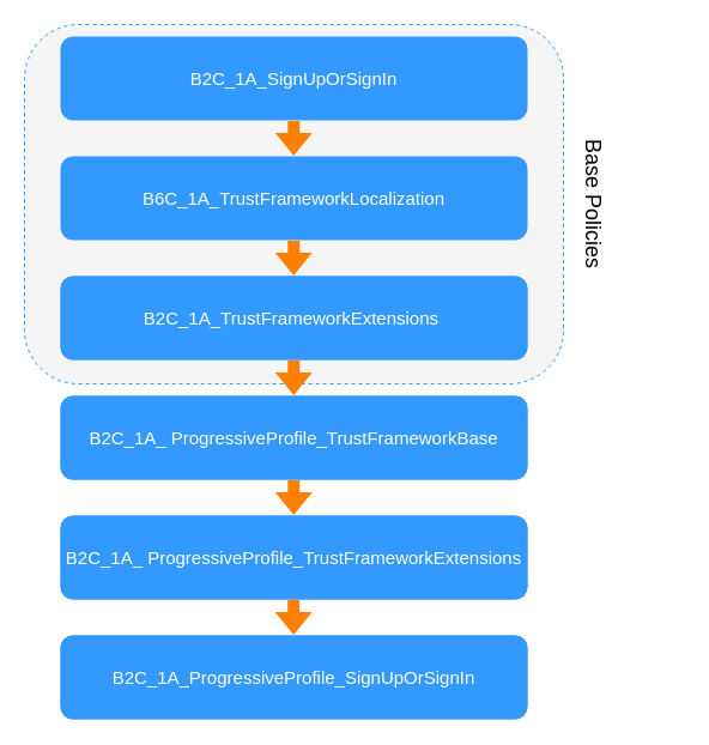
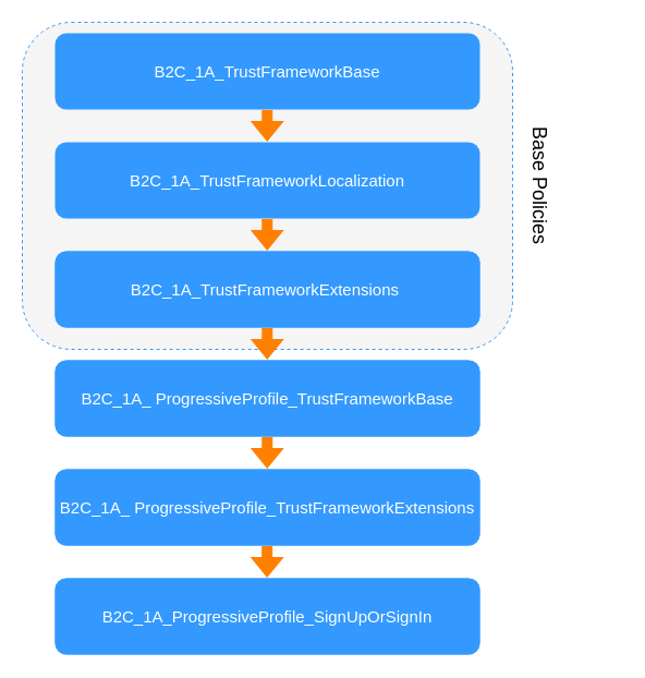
  <mxCell id="0" />
  <mxCell id="1" parent="0" />
  <mxCell id="2" value="" style="rounded=1;whiteSpace=wrap;html=1;fontSize=17;dashed=1;fillColor=#f5f5f5;fontColor=#333333;strokeColor=#3399FF;" vertex="1" parent="1"><mxGeometry x="20" y="20" width="450" height="300" as="geometry" /></mxCell>
  <mxCell id="3" value="" style="shape=flexArrow;endArrow=classic;html=1;rounded=0;fontColor=none;noLabel=1;labelBackgroundColor=default;labelBorderColor=none;strokeColor=none;fillColor=#FF8000;" edge="1" parent="1"><mxGeometry width="50" height="50" relative="1" as="geometry"><mxPoint x="244.76" y="100" as="sourcePoint" /><mxPoint x="244.76" y="130" as="targetPoint" /></mxGeometry></mxCell>
  <mxCell id="4" value="Base Policies&lt;br style=&quot;font-size: 18px;&quot;&gt;" style="text;html=1;strokeColor=none;fillColor=none;align=center;verticalAlign=middle;whiteSpace=wrap;rounded=0;rotation=90;fontSize=18;" vertex="1" parent="1"><mxGeometry x="420" y="155" width="150" height="30" as="geometry" /></mxCell>
  <mxCell id="5" value="" style="shape=flexArrow;endArrow=classic;html=1;rounded=0;fontColor=none;noLabel=1;labelBackgroundColor=default;labelBorderColor=none;strokeColor=none;fillColor=#FF8000;" edge="1" parent="1"><mxGeometry width="50" height="50" relative="1" as="geometry"><mxPoint x="244.76" y="200" as="sourcePoint" /><mxPoint x="244.76" y="230" as="targetPoint" /></mxGeometry></mxCell>
  <mxCell id="6" value="" style="shape=flexArrow;endArrow=classic;html=1;rounded=0;fontColor=none;noLabel=1;labelBackgroundColor=default;labelBorderColor=none;strokeColor=none;fillColor=#FF8000;" edge="1" parent="1"><mxGeometry width="50" height="50" relative="1" as="geometry"><mxPoint x="244.76" y="300" as="sourcePoint" /><mxPoint x="244.76" y="330" as="targetPoint" /></mxGeometry></mxCell>
  <mxCell id="7" value="" style="shape=flexArrow;endArrow=classic;html=1;rounded=0;fontColor=none;noLabel=1;labelBackgroundColor=default;labelBorderColor=none;strokeColor=none;fillColor=#FF8000;" edge="1" parent="1"><mxGeometry width="50" height="50" relative="1" as="geometry"><mxPoint x="244.76" y="400" as="sourcePoint" /><mxPoint x="244.76" y="430" as="targetPoint" /></mxGeometry></mxCell>
- <mxCell id="8" value="&lt;span style=&quot;font-style: normal; font-size: 15px;&quot;&gt;B2C_1A_SignUpOrSignIn&lt;/span&gt;" style="rounded=1;whiteSpace=wrap;html=1;fontSize=15;fillColor=#3399FF;strokeColor=none;fontStyle=2;fontColor=#FFFFFF;" vertex="1" parent="1"><mxGeometry x="50" y="30" width="390" height="70" as="geometry" /></mxCell>
- <mxCell id="9" value="&lt;span style=&quot;font-style: normal; font-size: 15px;&quot;&gt;B6C_1A_TrustFrameworkLocalization&lt;/span&gt;" style="rounded=1;whiteSpace=wrap;html=1;fontSize=15;fillColor=#3399FF;strokeColor=none;fontStyle=2;fontColor=#FFFFFF;" vertex="1" parent="1"><mxGeometry x="50" y="130" width="390" height="70" as="geometry" /></mxCell>
+ <mxCell id="8" value="&lt;span style=&quot;font-style: normal; font-size: 15px;&quot;&gt;B2C_1A_TrustFrameworkBase&lt;/span&gt;" style="rounded=1;whiteSpace=wrap;html=1;fontSize=15;fillColor=#3399FF;strokeColor=none;fontStyle=2;fontColor=#FFFFFF;" vertex="1" parent="1"><mxGeometry x="50" y="30" width="390" height="70" as="geometry" /></mxCell>
+ <mxCell id="9" value="&lt;span style=&quot;font-style: normal; font-size: 15px;&quot;&gt;B2C_1A_TrustFrameworkLocalization&lt;/span&gt;" style="rounded=1;whiteSpace=wrap;html=1;fontSize=15;fillColor=#3399FF;strokeColor=none;fontStyle=2;fontColor=#FFFFFF;" vertex="1" parent="1"><mxGeometry x="50" y="130" width="390" height="70" as="geometry" /></mxCell>
  <mxCell id="10" value="&lt;span style=&quot;font-style: normal; font-size: 16px;&quot;&gt;B2C_1A_TrustFrameworkExtensions&amp;nbsp;&lt;/span&gt;" style="rounded=1;whiteSpace=wrap;html=1;fontSize=16;fillColor=#3399FF;strokeColor=none;fontStyle=2;fontColor=#FFFFFF;" vertex="1" parent="1"><mxGeometry x="50" y="230" width="390" height="70" as="geometry" /></mxCell>
  <mxCell id="11" value="&lt;span style=&quot;font-style: normal; font-size: 16px;&quot;&gt;B2C_1A_ProgressiveProfile_SignUpOrSignIn&lt;/span&gt;" style="rounded=1;whiteSpace=wrap;html=1;fontSize=16;fillColor=#3399FF;strokeColor=none;fontStyle=2;fontColor=#FFFFFF;" vertex="1" parent="1"><mxGeometry x="50" y="530" width="390" height="70" as="geometry" /></mxCell>
  <mxCell id="12" value="&lt;span style=&quot;font-style: normal; font-size: 16px;&quot;&gt;B2C_1A_ ProgressiveProfile_TrustFrameworkExtensions&lt;/span&gt;" style="rounded=1;whiteSpace=wrap;html=1;fontSize=16;fillColor=#3399FF;strokeColor=none;fontStyle=2;fontColor=#FFFFFF;" vertex="1" parent="1"><mxGeometry x="50" y="430" width="390" height="70" as="geometry" /></mxCell>
  <mxCell id="13" value="&lt;span style=&quot;font-style: normal; font-size: 16px;&quot;&gt;B2C_1A_ ProgressiveProfile_TrustFrameworkBase&lt;/span&gt;" style="rounded=1;whiteSpace=wrap;html=1;fontSize=16;fillColor=#3399FF;strokeColor=none;fontStyle=2;fontColor=#FFFFFF;" vertex="1" parent="1"><mxGeometry x="50" y="330" width="390" height="70" as="geometry" /></mxCell>
  <mxCell id="14" value="" style="shape=flexArrow;endArrow=classic;html=1;rounded=0;fontColor=none;noLabel=1;labelBackgroundColor=default;labelBorderColor=none;strokeColor=none;fillColor=#FF8000;" edge="1" parent="1"><mxGeometry width="50" height="50" relative="1" as="geometry"><mxPoint x="244.66" y="500" as="sourcePoint" /><mxPoint x="244.66" y="530" as="targetPoint" /></mxGeometry></mxCell>
  <mxCell id="15" value="&lt;span style=&quot;font-style: normal; font-size: 15px;&quot;&gt;B2C_1A_ ProgressiveProfile_TrustFrameworkExtensions&lt;/span&gt;" style="rounded=1;whiteSpace=wrap;html=1;fontSize=15;fillColor=#3399FF;strokeColor=none;fontStyle=2;fontColor=#FFFFFF;" vertex="1" parent="1"><mxGeometry x="50" y="430" width="390" height="70" as="geometry" /></mxCell>
  <mxCell id="16" value="&lt;span style=&quot;font-style: normal; font-size: 15px;&quot;&gt;B2C_1A_ProgressiveProfile_SignUpOrSignIn&lt;/span&gt;" style="rounded=1;whiteSpace=wrap;html=1;fontSize=15;fillColor=#3399FF;strokeColor=none;fontStyle=2;fontColor=#FFFFFF;" vertex="1" parent="1"><mxGeometry x="50" y="530" width="390" height="70" as="geometry" /></mxCell>
  <mxCell id="17" value="&lt;span style=&quot;font-style: normal; font-size: 15px;&quot;&gt;B2C_1A_ ProgressiveProfile_TrustFrameworkBase&lt;/span&gt;" style="rounded=1;whiteSpace=wrap;html=1;fontSize=15;fillColor=#3399FF;strokeColor=none;fontStyle=2;fontColor=#FFFFFF;" vertex="1" parent="1"><mxGeometry x="50" y="330" width="390" height="70" as="geometry" /></mxCell>
  <mxCell id="18" value="&lt;span style=&quot;font-style: normal; font-size: 15px;&quot;&gt;B2C_1A_TrustFrameworkExtensions&amp;nbsp;&lt;/span&gt;" style="rounded=1;whiteSpace=wrap;html=1;fontSize=15;fillColor=#3399FF;strokeColor=none;fontStyle=2;fontColor=#FFFFFF;" vertex="1" parent="1"><mxGeometry x="50" y="230" width="390" height="70" as="geometry" /></mxCell>
